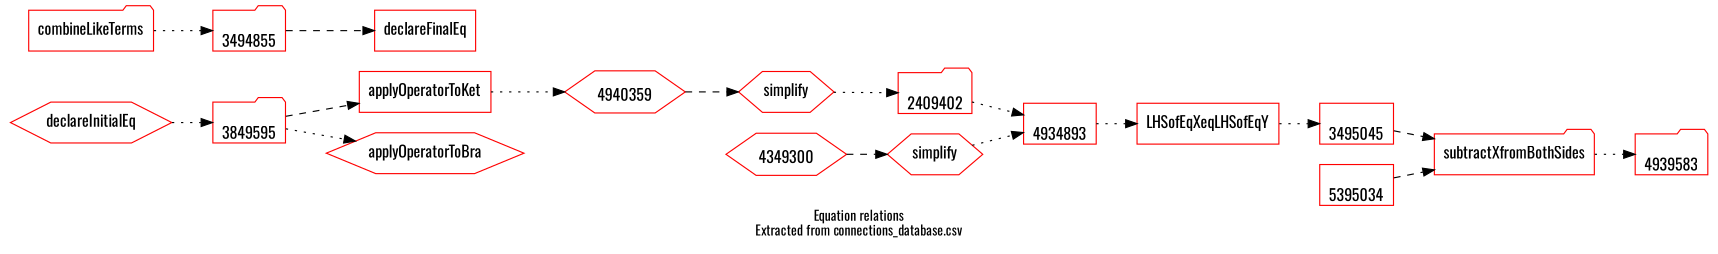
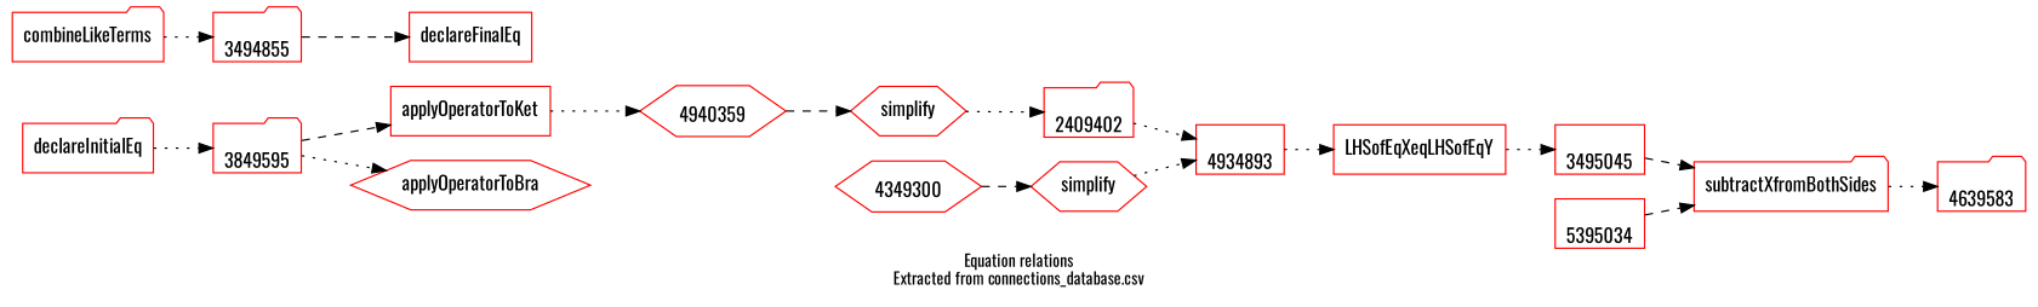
  digraph {
    fontname=Oswald
    fontsize=12
    label="Equation relations\nExtracted from connections_database.csv"
    rankdir=LR
    node [color=red fontname=Oswald shape=folder]
    edge [fontname=Oswald style=dotted]
-   n1 [label=declareInitialEq shape=hexagon]
+   n1 [label=declareInitialEq]
    3849595 [labelloc=b]
    n3 [label=applyOperatorToKet shape=box]
    n4 [label=applyOperatorToBra shape=hexagon]
    4940359 [labelloc=b shape=hexagon]
    n6 [label=simplify shape=hexagon]
    2409402 [labelloc=b]
    4349300 [labelloc=b shape=hexagon]
    n9 [label=simplify shape=hexagon]
    4934893 [labelloc=b shape=box]
    n11 [label=LHSofEqXeqLHSofEqY shape=box]
    3495045 [labelloc=b shape=box]
    n13 [label=subtractXfromBothSides]
-   4939583 [labelloc=b]
+   4939583 [labelloc=b label=4639583]
    5395034 [labelloc=b shape=box]
    n16 [label=combineLikeTerms]
    3494855 [labelloc=b]
    n18 [label=declareFinalEq shape=box]
    n1 -> 3849595
    3849595 -> n3 [style=dashed]
    3849595 -> n4
    n3 -> 4940359
    4940359 -> n6 [style=dashed]
    n6 -> 2409402
    2409402 -> 4934893
    4349300 -> n9 [style=dashed]
    n9 -> 4934893
    4934893 -> n11
    n11 -> 3495045
    3495045 -> n13 [style=dashed]
    n13 -> 4939583
    5395034 -> n13 [style=dashed]
    n16 -> 3494855
    3494855 -> n18 [style=dashed]
  }
